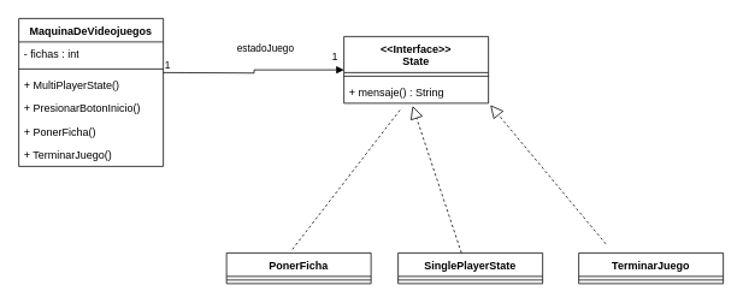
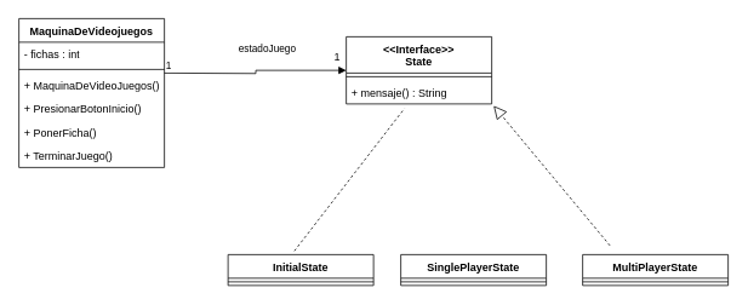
  <mxCell id="0" />
  <mxCell id="1" parent="0" />
  <mxCell id="2" value="MaquinaDeVideojuegos" style="swimlane;fontStyle=1;align=center;verticalAlign=top;childLayout=stackLayout;horizontal=1;startSize=26;horizontalStack=0;resizeParent=1;resizeParentMax=0;resizeLast=0;collapsible=1;marginBottom=0;whiteSpace=wrap;html=1;" vertex="1" parent="1"><mxGeometry x="20" y="20" width="160" height="164" as="geometry" /></mxCell>
  <mxCell id="3" value="- fichas : int" style="text;strokeColor=none;fillColor=none;align=left;verticalAlign=top;spacingLeft=4;spacingRight=4;overflow=hidden;rotatable=0;points=[[0,0.5],[1,0.5]];portConstraint=eastwest;whiteSpace=wrap;html=1;" vertex="1" parent="2"><mxGeometry y="26" width="160" height="26" as="geometry" /></mxCell>
  <mxCell id="4" value="" style="line;strokeWidth=1;fillColor=none;align=left;verticalAlign=middle;spacingTop=-1;spacingLeft=3;spacingRight=3;rotatable=0;labelPosition=right;points=[];portConstraint=eastwest;strokeColor=inherit;" vertex="1" parent="2"><mxGeometry y="52" width="160" height="8" as="geometry" /></mxCell>
- <mxCell id="5" value="+ MultiPlayerState()" style="text;strokeColor=none;fillColor=none;align=left;verticalAlign=top;spacingLeft=4;spacingRight=4;overflow=hidden;rotatable=0;points=[[0,0.5],[1,0.5]];portConstraint=eastwest;whiteSpace=wrap;html=1;" vertex="1" parent="2"><mxGeometry y="60" width="160" height="26" as="geometry" /></mxCell>
+ <mxCell id="5" value="+ MaquinaDeVideoJuegos()" style="text;strokeColor=none;fillColor=none;align=left;verticalAlign=top;spacingLeft=4;spacingRight=4;overflow=hidden;rotatable=0;points=[[0,0.5],[1,0.5]];portConstraint=eastwest;whiteSpace=wrap;html=1;" vertex="1" parent="2"><mxGeometry y="60" width="160" height="26" as="geometry" /></mxCell>
  <mxCell id="6" value="+ PresionarBotonInicio()" style="text;strokeColor=none;fillColor=none;align=left;verticalAlign=top;spacingLeft=4;spacingRight=4;overflow=hidden;rotatable=0;points=[[0,0.5],[1,0.5]];portConstraint=eastwest;whiteSpace=wrap;html=1;" vertex="1" parent="2"><mxGeometry y="86" width="160" height="26" as="geometry" /></mxCell>
  <mxCell id="7" value="+ PonerFicha()" style="text;strokeColor=none;fillColor=none;align=left;verticalAlign=top;spacingLeft=4;spacingRight=4;overflow=hidden;rotatable=0;points=[[0,0.5],[1,0.5]];portConstraint=eastwest;whiteSpace=wrap;html=1;" vertex="1" parent="2"><mxGeometry y="112" width="160" height="26" as="geometry" /></mxCell>
  <mxCell id="8" value="+ TerminarJuego()" style="text;strokeColor=none;fillColor=none;align=left;verticalAlign=top;spacingLeft=4;spacingRight=4;overflow=hidden;rotatable=0;points=[[0,0.5],[1,0.5]];portConstraint=eastwest;whiteSpace=wrap;html=1;" vertex="1" parent="2"><mxGeometry y="138" width="160" height="26" as="geometry" /></mxCell>
  <mxCell id="9" value="&amp;lt;&amp;lt;Interface&amp;gt;&amp;gt;&lt;br&gt;State" style="swimlane;fontStyle=1;align=center;verticalAlign=top;childLayout=stackLayout;horizontal=1;startSize=40;horizontalStack=0;resizeParent=1;resizeParentMax=0;resizeLast=0;collapsible=1;marginBottom=0;whiteSpace=wrap;html=1;" vertex="1" parent="1"><mxGeometry x="380" y="40" width="160" height="74" as="geometry" /></mxCell>
  <mxCell id="10" value="" style="line;strokeWidth=1;fillColor=none;align=left;verticalAlign=middle;spacingTop=-1;spacingLeft=3;spacingRight=3;rotatable=0;labelPosition=right;points=[];portConstraint=eastwest;strokeColor=inherit;" vertex="1" parent="9"><mxGeometry y="40" width="160" height="8" as="geometry" /></mxCell>
  <mxCell id="11" value="+ mensaje() : String" style="text;strokeColor=none;fillColor=none;align=left;verticalAlign=top;spacingLeft=4;spacingRight=4;overflow=hidden;rotatable=0;points=[[0,0.5],[1,0.5]];portConstraint=eastwest;whiteSpace=wrap;html=1;" vertex="1" parent="9"><mxGeometry y="48" width="160" height="26" as="geometry" /></mxCell>
  <mxCell id="12" value="estadoJuego" style="endArrow=block;endFill=1;html=1;edgeStyle=orthogonalEdgeStyle;align=left;verticalAlign=top;rounded=0;entryX=0;entryY=0.5;entryDx=0;entryDy=0;" edge="1" parent="1" target="9"><mxGeometry x="-0.216" y="40" relative="1" as="geometry"><mxPoint x="180" y="80" as="sourcePoint" /><mxPoint x="340" y="80" as="targetPoint" /><mxPoint as="offset" /></mxGeometry></mxCell>
  <mxCell id="13" value="1" style="edgeLabel;resizable=0;html=1;align=left;verticalAlign=bottom;" connectable="0" vertex="1" parent="12"><mxGeometry x="-1" relative="1" as="geometry" /></mxCell>
  <mxCell id="14" value="1" style="text;html=1;align=center;verticalAlign=middle;resizable=0;points=[];autosize=1;strokeColor=none;fillColor=none;" vertex="1" parent="1"><mxGeometry x="355" y="48" width="30" height="30" as="geometry" /></mxCell>
- <mxCell id="15" value="PonerFicha" style="swimlane;fontStyle=1;align=center;verticalAlign=top;childLayout=stackLayout;horizontal=1;startSize=26;horizontalStack=0;resizeParent=1;resizeParentMax=0;resizeLast=0;collapsible=1;marginBottom=0;whiteSpace=wrap;html=1;" vertex="1" parent="1"><mxGeometry x="250" y="280" width="160" height="34" as="geometry" /></mxCell>
+ <mxCell id="15" value="InitialState" style="swimlane;fontStyle=1;align=center;verticalAlign=top;childLayout=stackLayout;horizontal=1;startSize=26;horizontalStack=0;resizeParent=1;resizeParentMax=0;resizeLast=0;collapsible=1;marginBottom=0;whiteSpace=wrap;html=1;" vertex="1" parent="1"><mxGeometry x="250" y="280" width="160" height="34" as="geometry" /></mxCell>
  <mxCell id="16" value="" style="line;strokeWidth=1;fillColor=none;align=left;verticalAlign=middle;spacingTop=-1;spacingLeft=3;spacingRight=3;rotatable=0;labelPosition=right;points=[];portConstraint=eastwest;strokeColor=inherit;" vertex="1" parent="15"><mxGeometry y="26" width="160" height="8" as="geometry" /></mxCell>
  <mxCell id="17" value="SinglePlayerState" style="swimlane;fontStyle=1;align=center;verticalAlign=top;childLayout=stackLayout;horizontal=1;startSize=26;horizontalStack=0;resizeParent=1;resizeParentMax=0;resizeLast=0;collapsible=1;marginBottom=0;whiteSpace=wrap;html=1;" vertex="1" parent="1"><mxGeometry x="440" y="280" width="160" height="34" as="geometry" /></mxCell>
  <mxCell id="18" value="" style="line;strokeWidth=1;fillColor=none;align=left;verticalAlign=middle;spacingTop=-1;spacingLeft=3;spacingRight=3;rotatable=0;labelPosition=right;points=[];portConstraint=eastwest;strokeColor=inherit;" vertex="1" parent="17"><mxGeometry y="26" width="160" height="8" as="geometry" /></mxCell>
- <mxCell id="19" value="TerminarJuego" style="swimlane;fontStyle=1;align=center;verticalAlign=top;childLayout=stackLayout;horizontal=1;startSize=26;horizontalStack=0;resizeParent=1;resizeParentMax=0;resizeLast=0;collapsible=1;marginBottom=0;whiteSpace=wrap;html=1;" vertex="1" parent="1"><mxGeometry x="640" y="280" width="160" height="34" as="geometry" /></mxCell>
+ <mxCell id="19" value="MultiPlayerState" style="swimlane;fontStyle=1;align=center;verticalAlign=top;childLayout=stackLayout;horizontal=1;startSize=26;horizontalStack=0;resizeParent=1;resizeParentMax=0;resizeLast=0;collapsible=1;marginBottom=0;whiteSpace=wrap;html=1;" vertex="1" parent="1"><mxGeometry x="640" y="280" width="160" height="34" as="geometry" /></mxCell>
  <mxCell id="20" value="" style="line;strokeWidth=1;fillColor=none;align=left;verticalAlign=middle;spacingTop=-1;spacingLeft=3;spacingRight=3;rotatable=0;labelPosition=right;points=[];portConstraint=eastwest;strokeColor=inherit;" vertex="1" parent="19"><mxGeometry y="26" width="160" height="8" as="geometry" /></mxCell>
  <mxCell id="21" value="" style="endArrow=none;dashed=1;endFill=0;endSize=12;html=1;rounded=0;exitX=0.456;exitY=-0.118;exitDx=0;exitDy=0;exitPerimeter=0;entryX=0.4;entryY=1.192;entryDx=0;entryDy=0;entryPerimeter=0;" edge="1" parent="1" source="15" target="11"><mxGeometry width="160" relative="1" as="geometry"><mxPoint x="420" y="230" as="sourcePoint" /><mxPoint x="580" y="230" as="targetPoint" /></mxGeometry></mxCell>
- <mxCell id="22" value="" style="endArrow=block;dashed=1;endFill=0;endSize=12;html=1;rounded=0;exitX=0.438;exitY=0;exitDx=0;exitDy=0;exitPerimeter=0;entryX=0.475;entryY=1.115;entryDx=0;entryDy=0;entryPerimeter=0;" edge="1" parent="1" source="17" target="11"><mxGeometry width="160" relative="1" as="geometry"><mxPoint x="333" y="286" as="sourcePoint" /><mxPoint x="454" y="129" as="targetPoint" /></mxGeometry></mxCell>
  <mxCell id="23" value="" style="endArrow=block;dashed=1;endFill=0;endSize=12;html=1;rounded=0;entryX=1.013;entryY=1.077;entryDx=0;entryDy=0;entryPerimeter=0;" edge="1" parent="1" target="11"><mxGeometry width="160" relative="1" as="geometry"><mxPoint x="670" y="270" as="sourcePoint" /><mxPoint x="466" y="127" as="targetPoint" /><Array as="points" /></mxGeometry></mxCell>
